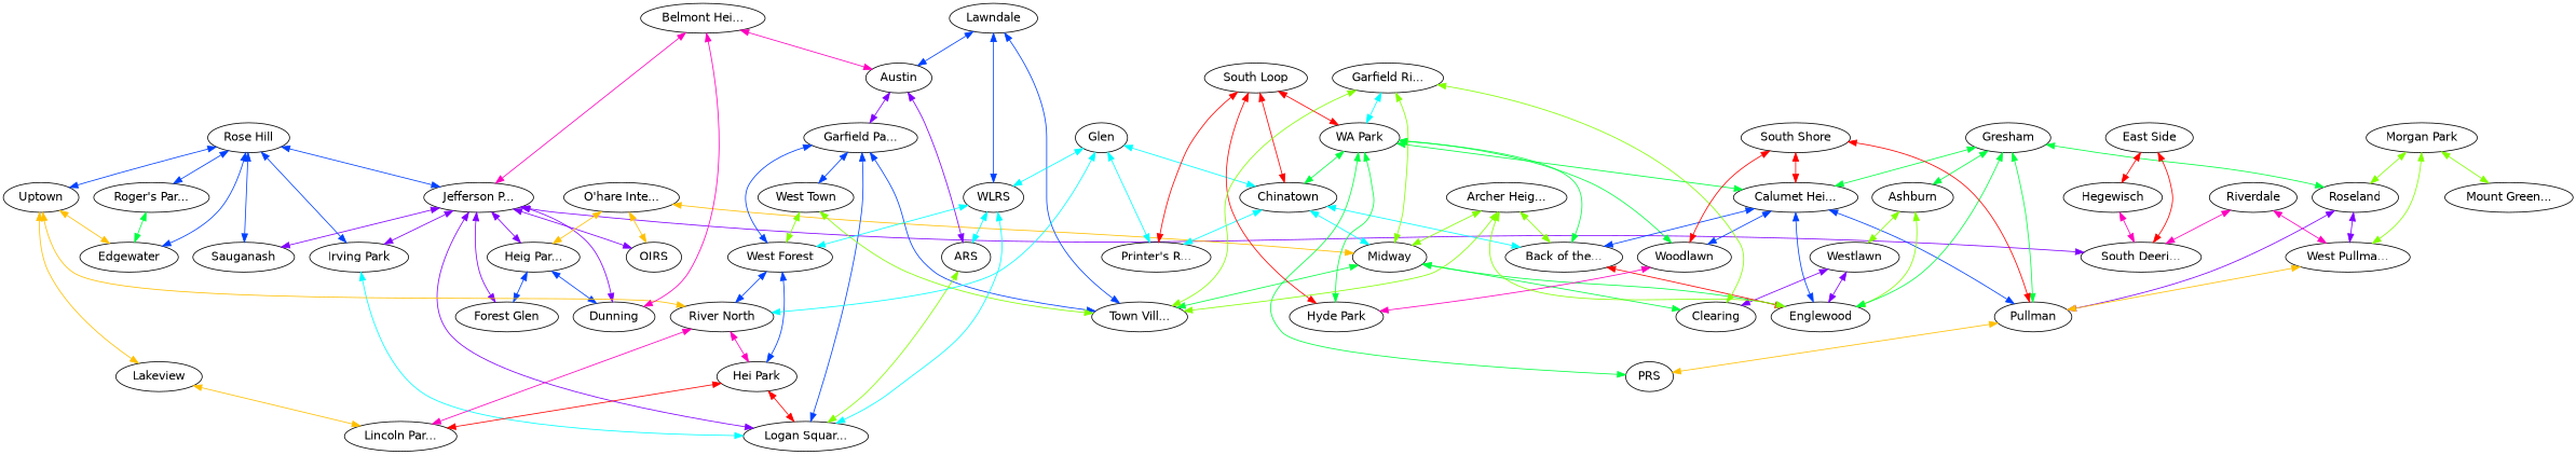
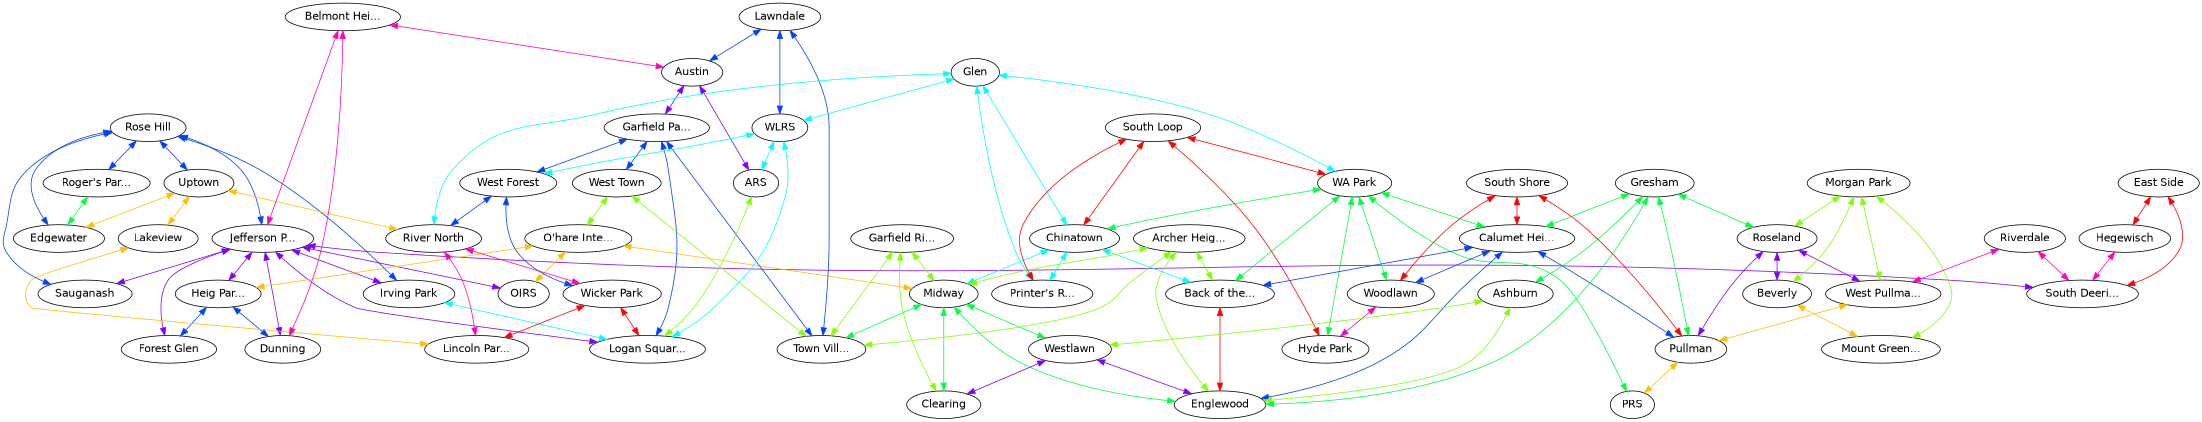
  graph {
    fontname="DejaVu Sans"
    node [fontname="DejaVu Sans"]
    edge [color="0.625,1,1" dir=both fontname="DejaVu Sans"]
    n1 [label=Dunning]
    n2 [label="Forest Glen"]
    n3 [label="Irving Park"]
    n4 [label="Logan Squar..."]
    n5 [label="Jefferson P..."]
    n6 [label="Heig Par..."]
    n7 [label=Sauganash]
    n8 [label=OIRS]
    n9 [label="South Deeri..."]
    n10 [label="O'hare Inte..."]
    n11 [label=Midway]
    n12 [label="Town Vill..."]
    n13 [label=Englewood]
    n14 [label=Westlawn]
    n15 [label=Clearing]
    n16 [label=Edgewater]
    n17 [label=Lakeview]
    n18 [label="Lincoln Par..."]
    n19 [label="Roger's Par..."]
    n20 [label="Rose Hill"]
    n21 [label=Uptown]
    n22 [label="River North"]
-   n23 [label="Hei Park"]
+   n23 [label="Wicker Park"]
    n24 [label=Austin]
    n25 [label="Garfield Pa..."]
    n26 [label=ARS]
    n27 [label="West Forest"]
    n28 [label="West Town"]
    n29 [label="Belmont Hei..."]
    n30 [label=Lawndale]
    n31 [label=WLRS]
    n32 [label=Chinatown]
    n33 [label="Printer's R..."]
    n34 [label="Back of the..."]
    n35 [label="Hyde Park"]
    n36 [label=Glen]
    n37 [label="WA Park"]
    n38 [label="Calumet Hei..."]
    n39 [label=Woodlawn]
    n40 [label=PRS]
    n41 [label="South Loop"]
    n42 [label=Pullman]
    n43 [label=Ashburn]
    n44 [label="Garfield Ri..."]
    n45 [label=Gresham]
    n46 [label=Roseland]
+   n47 [label=Beverly]
    n48 [label="West Pullma..."]
    n49 [label="Mount Green..."]
    n50 [label="Morgan Park"]
    n51 [label="Archer Heig..."]
    n52 [label=Riverdale]
    n53 [label="South Shore"]
    n54 [label="East Side"]
    n55 [label=Hegewisch]
    n3 -- n4 [color="0.5,1,1"]
    n5 -- n1 [color="0.75,1,1"]
    n5 -- n2 [color="0.75,1,1"]
    n5 -- n3 [color="0.75,1,1"]
    n5 -- n4 [color="0.75,1,1"]
    n5 -- n6 [color="0.75,1,1"]
    n5 -- n7 [color="0.75,1,1"]
    n5 -- n8 [color="0.75,1,1"]
    n5 -- n9 [color="0.75,1,1"]
    n6 -- n1
    n6 -- n2
    n10 -- n6 [color="0.125,1,1"]
    n10 -- n8 [color="0.125,1,1"]
    n10 -- n11 [color="0.125,1,1"]
    n11 -- n12 [color="0.375,1,1"]
    n11 -- n13 [color="0.375,1,1"]
+   n11 -- n14 [color="0.375,1,1"]
    n11 -- n15 [color="0.375,1,1"]
    n14 -- n13 [color="0.75,1,1"]
    n14 -- n15 [color="0.75,1,1"]
    n17 -- n18 [color="0.125,1,1"]
    n19 -- n16 [color="0.375,1,1"]
    n20 -- n3
    n20 -- n5
    n20 -- n7
    n20 -- n16
    n20 -- n19
    n20 -- n21
    n21 -- n16 [color="0.125,1,1"]
    n21 -- n17 [color="0.125,1,1"]
    n21 -- n22 [color="0.125,1,1"]
    n22 -- n18 [color="0.875,1,1"]
    n22 -- n23 [color="0.875,1,1"]
    n23 -- n4 [color="1,1,1"]
    n23 -- n18 [color="1,1,1"]
    n24 -- n25 [color="0.75,1,1"]
    n24 -- n26 [color="0.75,1,1"]
    n25 -- n4
    n25 -- n12
    n25 -- n27
    n25 -- n28
    n26 -- n4 [color="0.25,1,1"]
    n27 -- n22
    n27 -- n23
    n28 -- n12 [color="0.25,1,1"]
-   n28 -- n27 [color="0.25,1,1"]
+   n28 -- n10 [color="0.25,1,1"]
    n29 -- n1 [color="0.875,1,1"]
    n29 -- n5 [color="0.875,1,1"]
    n29 -- n24 [color="0.875,1,1"]
    n30 -- n12
    n30 -- n24
    n30 -- n31
    n31 -- n4 [color="0.5,1,1"]
    n31 -- n26 [color="0.5,1,1"]
    n31 -- n27 [color="0.5,1,1"]
    n32 -- n11 [color="0.5,1,1"]
    n32 -- n33 [color="0.5,1,1"]
    n32 -- n34 [color="0.5,1,1"]
    n34 -- n13 [color="1,1,1"]
    n36 -- n22 [color="0.5,1,1"]
    n36 -- n31 [color="0.5,1,1"]
    n36 -- n32 [color="0.5,1,1"]
    n36 -- n33 [color="0.5,1,1"]
-   n44 -- n37 [color="0.5,1,1"]
+   n36 -- n37 [color="0.5,1,1"]
    n37 -- n32 [color="0.375,1,1"]
    n37 -- n34 [color="0.375,1,1"]
    n37 -- n35 [color="0.375,1,1"]
    n37 -- n38 [color="0.375,1,1"]
    n37 -- n39 [color="0.375,1,1"]
    n37 -- n40 [color="0.375,1,1"]
    n38 -- n13
    n38 -- n34
    n38 -- n39
    n38 -- n42
    n39 -- n35 [color="0.875,1,1"]
    n41 -- n32 [color="1,1,1"]
    n41 -- n33 [color="1,1,1"]
    n41 -- n35 [color="1,1,1"]
    n41 -- n37 [color="1,1,1"]
    n42 -- n40 [color="0.125,1,1"]
    n43 -- n13 [color="0.25,1,1"]
    n43 -- n14 [color="0.25,1,1"]
    n44 -- n11 [color="0.25,1,1"]
    n44 -- n12 [color="0.25,1,1"]
    n44 -- n15 [color="0.25,1,1"]
    n45 -- n13 [color="0.375,1,1"]
    n45 -- n38 [color="0.375,1,1"]
    n45 -- n42 [color="0.375,1,1"]
    n45 -- n43 [color="0.375,1,1"]
    n45 -- n46 [color="0.375,1,1"]
    n46 -- n42 [color="0.75,1,1"]
+   n46 -- n47 [color="0.75,1,1"]
    n46 -- n48 [color="0.75,1,1"]
+   n47 -- n49 [color="0.125,1,1"]
    n48 -- n42 [color="0.125,1,1"]
    n50 -- n46 [color="0.25,1,1"]
+   n50 -- n47 [color="0.25,1,1"]
    n50 -- n48 [color="0.25,1,1"]
    n50 -- n49 [color="0.25,1,1"]
    n51 -- n11 [color="0.25,1,1"]
    n51 -- n12 [color="0.25,1,1"]
    n51 -- n13 [color="0.25,1,1"]
    n51 -- n34 [color="0.25,1,1"]
    n52 -- n9 [color="0.875,1,1"]
    n52 -- n48 [color="0.875,1,1"]
    n53 -- n38 [color="1,1,1"]
    n53 -- n39 [color="1,1,1"]
    n53 -- n42 [color="1,1,1"]
    n54 -- n9 [color="1,1,1"]
    n54 -- n55 [color="1,1,1"]
    n55 -- n9 [color="0.875,1,1"]
  }
